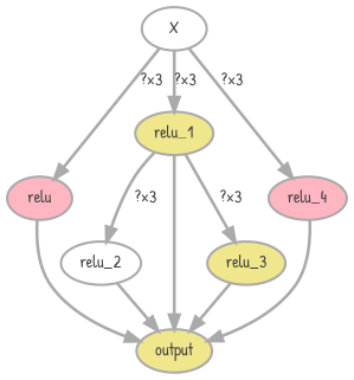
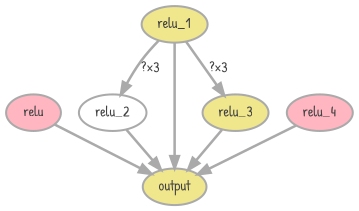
  digraph {
    color=white
    fillcolor=white
    fontcolor="#414141"
    fontname="Patrick Hand"
    style=rounded
    node [color="#aaaaaa" fillcolor=khaki fontcolor="#414141" fontname="Patrick Hand" penwidth=2 style=filled]
    edge [arrowsize=1.2 color="#aaaaaa" fontcolor="#414141" fontname="Patrick Hand" penwidth=2.5]
    n1 [fillcolor=white label=relu_2]
    n2 [label=output]
    n3 [fillcolor=lightpink label=relu]
    n4 [label=relu_3]
    n5 [label=relu_1]
    n6 [fillcolor=lightpink label=relu_4]
-   n7 [fillcolor=white label=X]
    n1 -> n2
    n3 -> n2
    n4 -> n2
    n5 -> n1 [label="?×3"]
    n5 -> n2
    n5 -> n4 [label="?×3"]
    n6 -> n2
-   n7 -> n3 [label="?×3"]
-   n7 -> n5 [label="?×3"]
-   n7 -> n6 [label="?×3"]
  }
